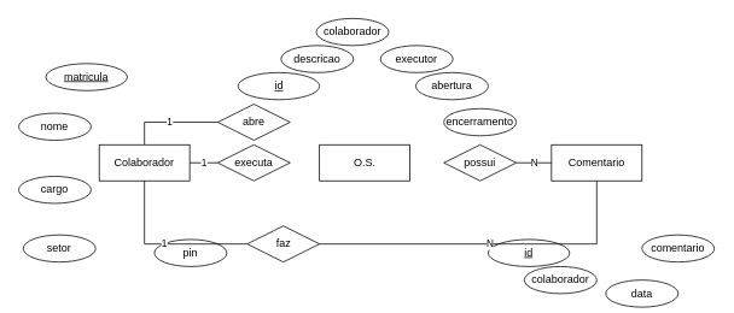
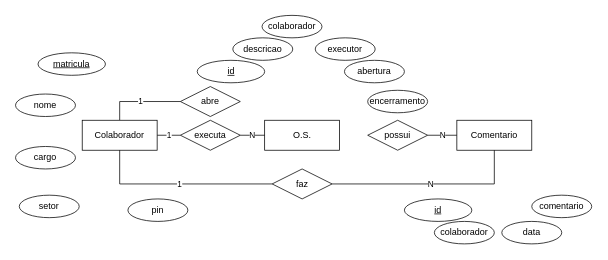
  <mxCell id="0" />
  <mxCell id="1" parent="0" />
  <mxCell id="2" value="1" style="edgeStyle=orthogonalEdgeStyle;rounded=0;orthogonalLoop=1;jettySize=auto;html=1;exitX=0.5;exitY=0;exitDx=0;exitDy=0;entryX=0;entryY=0.5;entryDx=0;entryDy=0;endArrow=none;endFill=0;" edge="1" parent="1" source="4" target="23"><mxGeometry relative="1" as="geometry" /></mxCell>
  <mxCell id="3" value="1" style="edgeStyle=orthogonalEdgeStyle;rounded=0;orthogonalLoop=1;jettySize=auto;html=1;exitX=1;exitY=0.5;exitDx=0;exitDy=0;entryX=0;entryY=0.5;entryDx=0;entryDy=0;endArrow=none;endFill=0;" edge="1" parent="1" source="4" target="25"><mxGeometry relative="1" as="geometry" /></mxCell>
  <mxCell id="4" value="Colaborador" style="whiteSpace=wrap;html=1;align=center;" vertex="1" parent="1"><mxGeometry x="109" y="160" width="100" height="40" as="geometry" /></mxCell>
  <mxCell id="5" value="O.S." style="whiteSpace=wrap;html=1;align=center;" vertex="1" parent="1"><mxGeometry x="352.5" y="160" width="100" height="40" as="geometry" /></mxCell>
  <mxCell id="6" value="Comentario" style="whiteSpace=wrap;html=1;align=center;" vertex="1" parent="1"><mxGeometry x="609" y="160" width="100" height="40" as="geometry" /></mxCell>
  <mxCell id="7" value="nome" style="ellipse;whiteSpace=wrap;html=1;align=center;" vertex="1" parent="1"><mxGeometry x="20" y="125" width="80" height="30" as="geometry" /></mxCell>
  <mxCell id="8" value="matricula" style="ellipse;whiteSpace=wrap;html=1;align=center;fontStyle=4;" vertex="1" parent="1"><mxGeometry x="50" y="70" width="90" height="30" as="geometry" /></mxCell>
  <mxCell id="9" value="cargo" style="ellipse;whiteSpace=wrap;html=1;align=center;" vertex="1" parent="1"><mxGeometry x="20" y="195" width="80" height="30" as="geometry" /></mxCell>
  <mxCell id="10" style="rounded=0;orthogonalLoop=1;jettySize=auto;html=1;exitX=0.5;exitY=0;exitDx=0;exitDy=0;entryX=0.5;entryY=1;entryDx=0;entryDy=0;endArrow=none;endFill=0;strokeColor=none;" edge="1" parent="1" source="11" target="4"><mxGeometry relative="1" as="geometry" /></mxCell>
  <mxCell id="11" value="setor" style="ellipse;whiteSpace=wrap;html=1;align=center;" vertex="1" parent="1"><mxGeometry x="25" y="260" width="80" height="30" as="geometry" /></mxCell>
  <mxCell id="12" value="pin" style="ellipse;whiteSpace=wrap;html=1;align=center;" vertex="1" parent="1"><mxGeometry x="170" y="265" width="80" height="30" as="geometry" /></mxCell>
  <mxCell id="13" value="colaborador" style="ellipse;whiteSpace=wrap;html=1;align=center;" vertex="1" parent="1"><mxGeometry x="579" y="295" width="80" height="30" as="geometry" /></mxCell>
  <mxCell id="14" value="id" style="ellipse;whiteSpace=wrap;html=1;align=center;fontStyle=4;" vertex="1" parent="1"><mxGeometry x="539" y="265" width="90" height="30" as="geometry" /></mxCell>
- <mxCell id="15" value="data" style="ellipse;whiteSpace=wrap;html=1;align=center;" vertex="1" parent="1"><mxGeometry x="669" y="310" width="80" height="30" as="geometry" /></mxCell>
+ <mxCell id="15" value="data" style="ellipse;whiteSpace=wrap;html=1;align=center;" vertex="1" parent="1"><mxGeometry x="669" y="295" width="80" height="30" as="geometry" /></mxCell>
  <mxCell id="16" value="comentario" style="ellipse;whiteSpace=wrap;html=1;align=center;" vertex="1" parent="1"><mxGeometry x="709" y="260" width="80" height="30" as="geometry" /></mxCell>
  <mxCell id="17" value="id" style="ellipse;whiteSpace=wrap;html=1;align=center;fontStyle=4;" vertex="1" parent="1"><mxGeometry x="262.5" y="80" width="90" height="30" as="geometry" /></mxCell>
  <mxCell id="18" value="colaborador" style="ellipse;whiteSpace=wrap;html=1;align=center;" vertex="1" parent="1"><mxGeometry x="349" y="20" width="80" height="30" as="geometry" /></mxCell>
  <mxCell id="19" value="executor" style="ellipse;whiteSpace=wrap;html=1;align=center;" vertex="1" parent="1"><mxGeometry x="420" y="50" width="80" height="30" as="geometry" /></mxCell>
  <mxCell id="20" value="descricao" style="ellipse;whiteSpace=wrap;html=1;align=center;" vertex="1" parent="1"><mxGeometry x="310" y="50" width="80" height="30" as="geometry" /></mxCell>
  <mxCell id="21" value="abertura" style="ellipse;whiteSpace=wrap;html=1;align=center;" vertex="1" parent="1"><mxGeometry x="459" y="80" width="80" height="30" as="geometry" /></mxCell>
  <mxCell id="22" value="encerramento" style="ellipse;whiteSpace=wrap;html=1;align=center;" vertex="1" parent="1"><mxGeometry x="490" y="120" width="80" height="30" as="geometry" /></mxCell>
  <mxCell id="23" value="abre" style="shape=rhombus;perimeter=rhombusPerimeter;whiteSpace=wrap;html=1;align=center;" vertex="1" parent="1"><mxGeometry x="240" y="115" width="80" height="40" as="geometry" /></mxCell>
+ <mxCell id="24" value="N" style="edgeStyle=orthogonalEdgeStyle;rounded=0;orthogonalLoop=1;jettySize=auto;html=1;exitX=1;exitY=0.5;exitDx=0;exitDy=0;entryX=0;entryY=0.5;entryDx=0;entryDy=0;endArrow=none;endFill=0;" edge="1" parent="1" source="25" target="5"><mxGeometry relative="1" as="geometry" /></mxCell>
  <mxCell id="25" value="executa" style="shape=rhombus;perimeter=rhombusPerimeter;whiteSpace=wrap;html=1;align=center;" vertex="1" parent="1"><mxGeometry x="240" y="160" width="80" height="40" as="geometry" /></mxCell>
  <mxCell id="26" value="1" style="edgeStyle=orthogonalEdgeStyle;rounded=0;orthogonalLoop=1;jettySize=auto;html=1;exitX=0;exitY=0.5;exitDx=0;exitDy=0;entryX=0.5;entryY=1;entryDx=0;entryDy=0;endArrow=none;endFill=0;" edge="1" parent="1" source="28" target="4"><mxGeometry relative="1" as="geometry" /></mxCell>
  <mxCell id="27" value="N" style="edgeStyle=orthogonalEdgeStyle;rounded=0;orthogonalLoop=1;jettySize=auto;html=1;exitX=1;exitY=0.5;exitDx=0;exitDy=0;entryX=0.5;entryY=1;entryDx=0;entryDy=0;endArrow=none;endFill=0;" edge="1" parent="1" source="28" target="6"><mxGeometry relative="1" as="geometry" /></mxCell>
- <mxCell id="28" value="faz" style="shape=rhombus;perimeter=rhombusPerimeter;whiteSpace=wrap;html=1;align=center;" vertex="1" parent="1"><mxGeometry x="272.5" y="250" width="80" height="40" as="geometry" /></mxCell>
+ <mxCell id="28" value="faz" style="shape=rhombus;perimeter=rhombusPerimeter;whiteSpace=wrap;html=1;align=center;" vertex="1" parent="1"><mxGeometry x="362.5" y="225" width="80" height="40" as="geometry" /></mxCell>
  <mxCell id="29" value="N" style="edgeStyle=orthogonalEdgeStyle;rounded=0;orthogonalLoop=1;jettySize=auto;html=1;exitX=1;exitY=0.5;exitDx=0;exitDy=0;entryX=0;entryY=0.5;entryDx=0;entryDy=0;endArrow=none;endFill=0;" edge="1" parent="1" source="30" target="6"><mxGeometry relative="1" as="geometry" /></mxCell>
  <mxCell id="30" value="possui" style="shape=rhombus;perimeter=rhombusPerimeter;whiteSpace=wrap;html=1;align=center;" vertex="1" parent="1"><mxGeometry x="490" y="160" width="80" height="40" as="geometry" /></mxCell>
